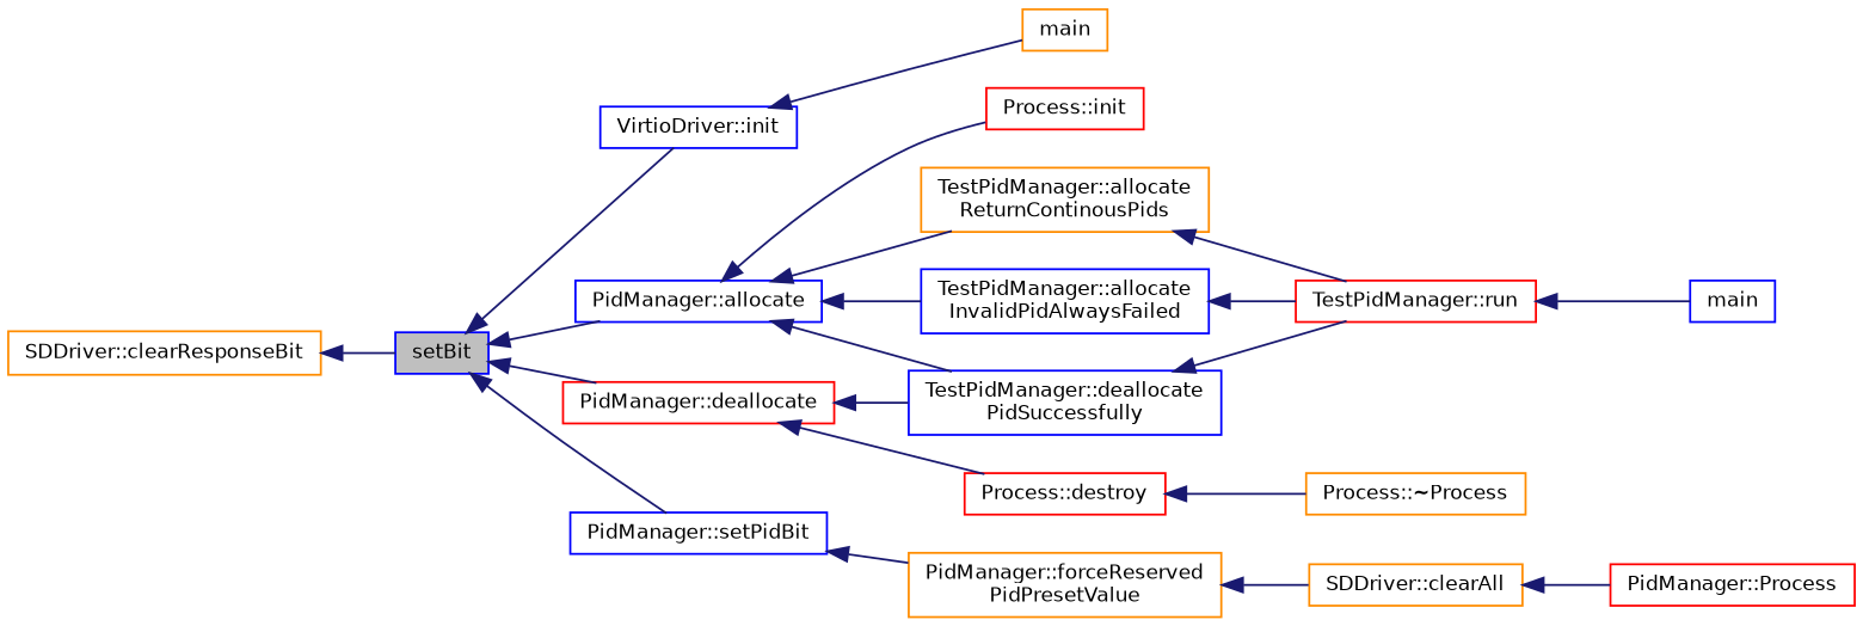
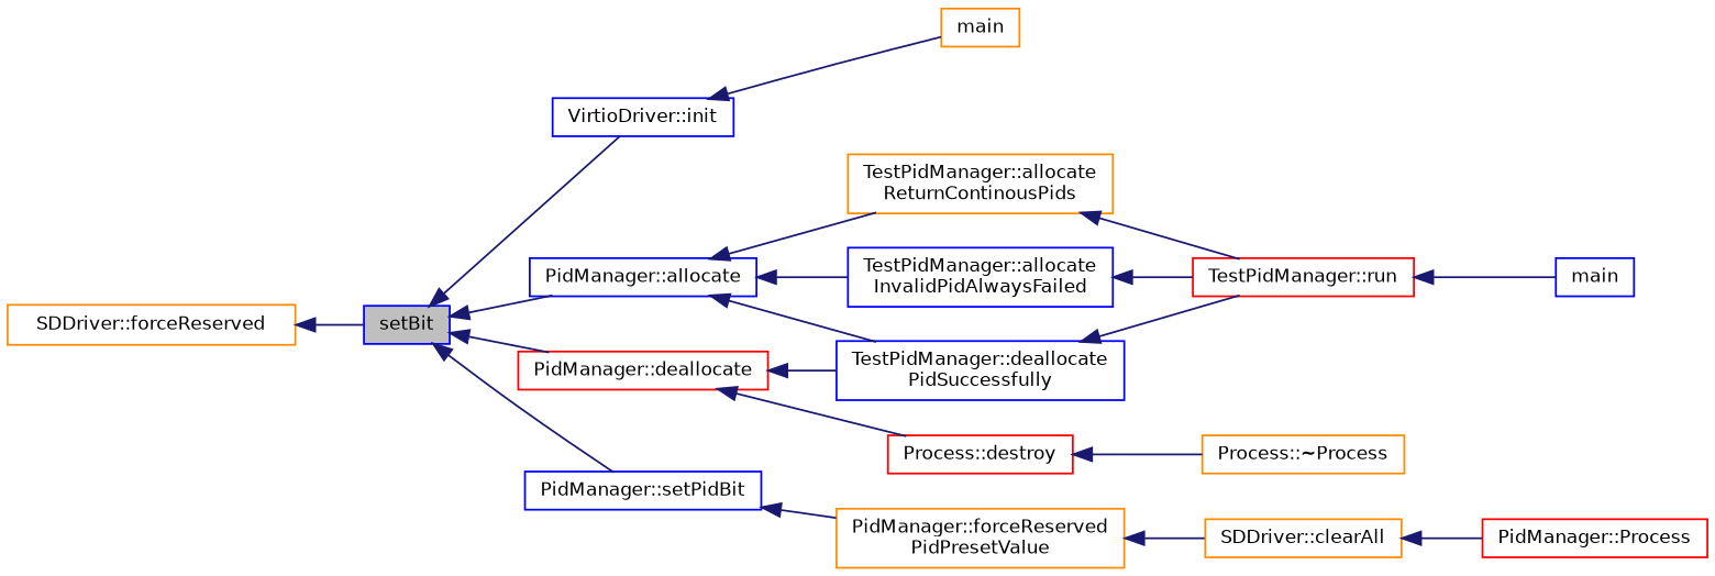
  digraph {
    rankdir=LR
    node [color=blue fillcolor=white fontname=Helvetica fontsize=10 shape=record style=filled]
    edge [color=midnightblue dir=back fontname=Helvetica fontsize=10 labelfontname=Helvetica labelfontsize=10 style=solid]
    n1 [fillcolor=grey75 fontcolor=black height=0.2 label=setBit width=0.4]
    n2 [height=0.2 label="VirtioDriver::init" width=0.4]
    n3 [height=0.2 label="PidManager::allocate" width=0.4]
    n4 [color=red height=0.2 label="PidManager::deallocate" width=0.4]
    n5 [height=0.2 label="PidManager::setPidBit" width=0.4]
-   n6 [color=darkorange height=0.2 label="SDDriver::clearResponseBit" width=0.4]
+   n6 [color=darkorange height=0.2 label="SDDriver::forceReserved" width=0.4]
    n7 [color=darkorange height=0.2 label=main width=0.4]
-   n8 [color=red height=0.2 label="Process::init" width=0.4]
    n9 [color=darkorange height=0.2 label="TestPidManager::allocate\lReturnContinousPids" width=0.4]
    n10 [height=0.2 label="TestPidManager::allocate\lInvalidPidAlwaysFailed" width=0.4]
    n11 [height=0.2 label="TestPidManager::deallocate\lPidSuccessfully" width=0.4]
    n12 [color=red height=0.2 label="Process::destroy" width=0.4]
    n13 [color=darkorange height=0.2 label="PidManager::forceReserved\lPidPresetValue" width=0.4]
    n14 [color=red height=0.2 label="TestPidManager::run" width=0.4]
    n15 [height=0.2 label=main width=0.4]
    n16 [color=darkorange height=0.2 label="Process::~Process" width=0.4]
    n17 [color=darkorange height=0.2 label="SDDriver::clearAll" width=0.4]
    n18 [color=red height=0.2 label="PidManager::Process" width=0.4]
    n1 -> n2
    n1 -> n3
    n1 -> n4
    n1 -> n5
    n2 -> n7
-   n3 -> n8
    n3 -> n9
    n3 -> n10
    n3 -> n11
    n4 -> n11
    n4 -> n12
    n5 -> n13
    n6 -> n1
    n9 -> n14
    n10 -> n14
    n11 -> n14
    n12 -> n16
    n13 -> n17
    n14 -> n15
    n17 -> n18
  }
